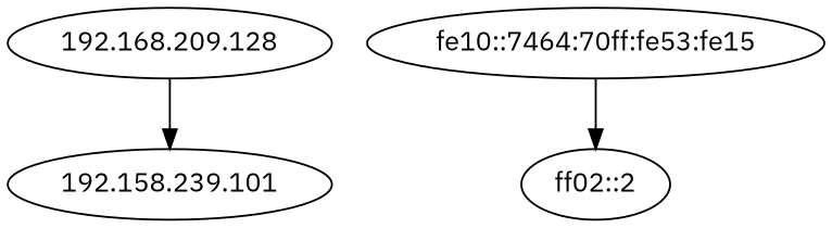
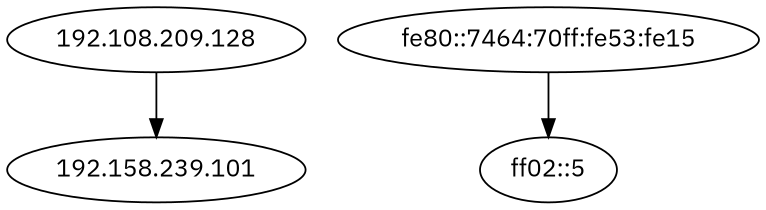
  digraph {
    fontname="IBM Plex Sans"
    node [activity_score=1.00 degree=2129 fontname="IBM Plex Sans" in_degree=0 out_degree=0 total_connections=2129]
    edge [conn_state_partial=0.00 conn_state_rejected_reset=0.00 conn_state_suspicious=0.00 dst_port_type=0.00 fontname="IBM Plex Sans" local_orig=1.00 orig_ip_bytes=0.39 orig_pkts=0.12 protocol_UDP=0.00 protocol_UNKNOWN=0.00 resp_bytes=0.00 service_DNS=0.00 service_FTP=0.00 service_HTTP=0.00 service_SSH=0.00 service_UNKNOWN=1.00 timestamp_cos=-0.84 timestamp_sin=-0.54]
-   "192.168.209.128" [out_degree=2129]
+   "192.168.209.128" [out_degree=2129 label="192.108.209.128"]
    n2 [in_degree=2129 label="192.158.239.101"]
-   "fe80::7464:70ff:fe53:fe15" [activity_score=0.10 degree=1 out_degree=1 total_connections=1 label="fe10::7464:70ff:fe53:fe15"]
-   "ff02::2" [activity_score=0.10 degree=1 in_degree=1 total_connections=1]
+   "fe80::7464:70ff:fe53:fe15" [activity_score=0.10 degree=1 out_degree=1 total_connections=1]
+   "ff02::2" [activity_score=0.10 degree=1 in_degree=1 total_connections=1 label="ff02::5"]
    "192.168.209.128" -> n2 [conn_state_other=0.00 conn_state_successful=1.00 history_length=0.50 local_resp=1.00 orig_bytes=0.00 protocol_ICMP=0.00 protocol_TCP=1.00 resp_ip_bytes=0.34 resp_pkts=0.08 src_port_type=0.50]
    "fe80::7464:70ff:fe53:fe15" -> "ff02::2" [conn_state_other=1.00 conn_state_successful=0.00 history_length=0.10 local_resp=0.00 orig_bytes=0.25 protocol_ICMP=1.00 protocol_TCP=0.00 resp_ip_bytes=0.00 resp_pkts=0.00 src_port_type=0.00]
  }
